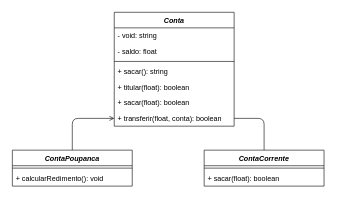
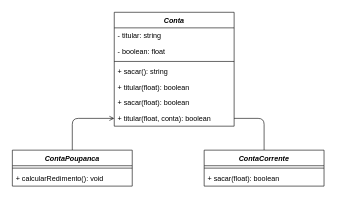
  <mxCell id="0" />
  <mxCell id="1" parent="0" />
  <mxCell id="2" value="Conta" style="swimlane;fontStyle=3;align=center;verticalAlign=top;childLayout=stackLayout;horizontal=1;startSize=26;horizontalStack=0;resizeParent=1;resizeLast=0;collapsible=1;marginBottom=0;rounded=0;shadow=0;strokeWidth=1;" vertex="1" parent="1"><mxGeometry x="190" y="20" width="200" height="190" as="geometry"><mxRectangle x="230" y="140" width="160" height="26" as="alternateBounds" /></mxGeometry></mxCell>
- <mxCell id="3" value="- void: string" style="text;align=left;verticalAlign=top;spacingLeft=4;spacingRight=4;overflow=hidden;rotatable=0;points=[[0,0.5],[1,0.5]];portConstraint=eastwest;" vertex="1" parent="2"><mxGeometry y="26" width="200" height="26" as="geometry" /></mxCell>
- <mxCell id="4" value="- saldo: float" style="text;align=left;verticalAlign=top;spacingLeft=4;spacingRight=4;overflow=hidden;rotatable=0;points=[[0,0.5],[1,0.5]];portConstraint=eastwest;rounded=0;shadow=0;html=0;" vertex="1" parent="2"><mxGeometry y="52" width="200" height="26" as="geometry" /></mxCell>
+ <mxCell id="3" value="- titular: string" style="text;align=left;verticalAlign=top;spacingLeft=4;spacingRight=4;overflow=hidden;rotatable=0;points=[[0,0.5],[1,0.5]];portConstraint=eastwest;" vertex="1" parent="2"><mxGeometry y="26" width="200" height="26" as="geometry" /></mxCell>
+ <mxCell id="4" value="- boolean: float" style="text;align=left;verticalAlign=top;spacingLeft=4;spacingRight=4;overflow=hidden;rotatable=0;points=[[0,0.5],[1,0.5]];portConstraint=eastwest;rounded=0;shadow=0;html=0;" vertex="1" parent="2"><mxGeometry y="52" width="200" height="26" as="geometry" /></mxCell>
  <mxCell id="5" value="" style="line;html=1;strokeWidth=1;align=left;verticalAlign=middle;spacingTop=-1;spacingLeft=3;spacingRight=3;rotatable=0;labelPosition=right;points=[];portConstraint=eastwest;" vertex="1" parent="2"><mxGeometry y="78" width="200" height="8" as="geometry" /></mxCell>
  <mxCell id="6" value="+ sacar(): string" style="text;align=left;verticalAlign=top;spacingLeft=4;spacingRight=4;overflow=hidden;rotatable=0;points=[[0,0.5],[1,0.5]];portConstraint=eastwest;" vertex="1" parent="2"><mxGeometry y="86" width="200" height="26" as="geometry" /></mxCell>
  <mxCell id="7" value="+ titular(float): boolean" style="text;align=left;verticalAlign=top;spacingLeft=4;spacingRight=4;overflow=hidden;rotatable=0;points=[[0,0.5],[1,0.5]];portConstraint=eastwest;" vertex="1" parent="2"><mxGeometry y="112" width="200" height="26" as="geometry" /></mxCell>
  <mxCell id="8" value="+ sacar(float): boolean" style="text;align=left;verticalAlign=top;spacingLeft=4;spacingRight=4;overflow=hidden;rotatable=0;points=[[0,0.5],[1,0.5]];portConstraint=eastwest;" vertex="1" parent="2"><mxGeometry y="138" width="200" height="26" as="geometry" /></mxCell>
- <mxCell id="9" value="+ transferir(float, conta): boolean" style="text;align=left;verticalAlign=top;spacingLeft=4;spacingRight=4;overflow=hidden;rotatable=0;points=[[0,0.5],[1,0.5]];portConstraint=eastwest;" vertex="1" parent="2"><mxGeometry y="164" width="200" height="26" as="geometry" /></mxCell>
+ <mxCell id="9" value="+ titular(float, conta): boolean" style="text;align=left;verticalAlign=top;spacingLeft=4;spacingRight=4;overflow=hidden;rotatable=0;points=[[0,0.5],[1,0.5]];portConstraint=eastwest;" vertex="1" parent="2"><mxGeometry y="164" width="200" height="26" as="geometry" /></mxCell>
  <mxCell id="10" style="edgeStyle=none;html=1;exitX=0.5;exitY=0;exitDx=0;exitDy=0;entryX=0;entryY=0.5;entryDx=0;entryDy=0;endArrow=open;" edge="1" parent="1" source="11" target="9"><mxGeometry relative="1" as="geometry"><Array as="points"><mxPoint x="120" y="197" /></Array></mxGeometry></mxCell>
  <mxCell id="11" value="ContaPoupanca" style="swimlane;fontStyle=3;align=center;verticalAlign=top;childLayout=stackLayout;horizontal=1;startSize=26;horizontalStack=0;resizeParent=1;resizeLast=0;collapsible=1;marginBottom=0;rounded=0;shadow=0;strokeWidth=1;" vertex="1" parent="1"><mxGeometry x="20" y="250" width="200" height="60" as="geometry"><mxRectangle x="230" y="140" width="160" height="26" as="alternateBounds" /></mxGeometry></mxCell>
  <mxCell id="12" value="" style="line;html=1;strokeWidth=1;align=left;verticalAlign=middle;spacingTop=-1;spacingLeft=3;spacingRight=3;rotatable=0;labelPosition=right;points=[];portConstraint=eastwest;" vertex="1" parent="11"><mxGeometry y="26" width="200" height="8" as="geometry" /></mxCell>
  <mxCell id="13" value="+ calcularRedimento(): void" style="text;align=left;verticalAlign=top;spacingLeft=4;spacingRight=4;overflow=hidden;rotatable=0;points=[[0,0.5],[1,0.5]];portConstraint=eastwest;" vertex="1" parent="11"><mxGeometry y="34" width="200" height="26" as="geometry" /></mxCell>
  <mxCell id="14" style="edgeStyle=none;html=1;exitX=0.5;exitY=0;exitDx=0;exitDy=0;entryX=1;entryY=0.5;entryDx=0;entryDy=0;endArrow=none;" edge="1" parent="1" source="15" target="9"><mxGeometry relative="1" as="geometry"><mxPoint x="510" y="197" as="targetPoint" /><Array as="points"><mxPoint x="440" y="197" /></Array></mxGeometry></mxCell>
  <mxCell id="15" value="ContaCorrente" style="swimlane;fontStyle=3;align=center;verticalAlign=top;childLayout=stackLayout;horizontal=1;startSize=26;horizontalStack=0;resizeParent=1;resizeLast=0;collapsible=1;marginBottom=0;rounded=0;shadow=0;strokeWidth=1;" vertex="1" parent="1"><mxGeometry x="340" y="250" width="200" height="60" as="geometry"><mxRectangle x="230" y="140" width="160" height="26" as="alternateBounds" /></mxGeometry></mxCell>
  <mxCell id="16" value="" style="line;html=1;strokeWidth=1;align=left;verticalAlign=middle;spacingTop=-1;spacingLeft=3;spacingRight=3;rotatable=0;labelPosition=right;points=[];portConstraint=eastwest;" vertex="1" parent="15"><mxGeometry y="26" width="200" height="8" as="geometry" /></mxCell>
  <mxCell id="17" value="+ sacar(float): boolean" style="text;align=left;verticalAlign=top;spacingLeft=4;spacingRight=4;overflow=hidden;rotatable=0;points=[[0,0.5],[1,0.5]];portConstraint=eastwest;" vertex="1" parent="15"><mxGeometry y="34" width="200" height="26" as="geometry" /></mxCell>
